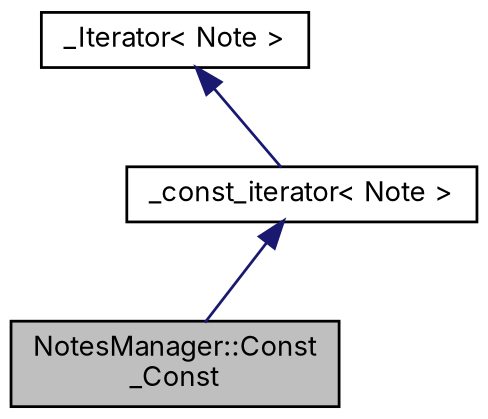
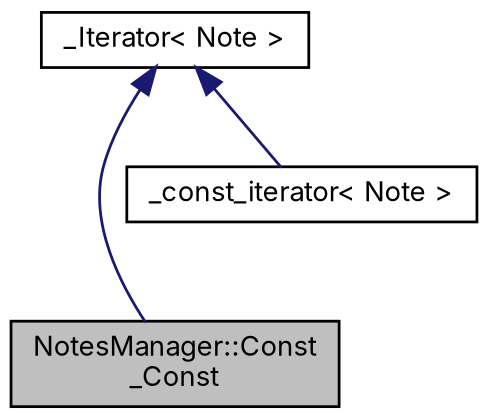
  digraph {
    fontname=Inter
    node [color=black fillcolor=white fontname=Inter fontsize=10 shape=record style=filled]
    edge [color=midnightblue dir=back fontname=Inter fontsize=10 labelfontname=Helvetica labelfontsize=10 style=solid]
    n1 [fillcolor=grey75 fontcolor=black height=0.2 label="NotesManager::Const\l_Const" width=0.4]
    n2 [height=0.2 label="_const_iterator\< Note \>" width=0.4]
    n3 [height=0.2 label="_Iterator\< Note \>" width=0.4]
-   n2 -> n1
+   n3 -> n1
    n3 -> n2
  }
